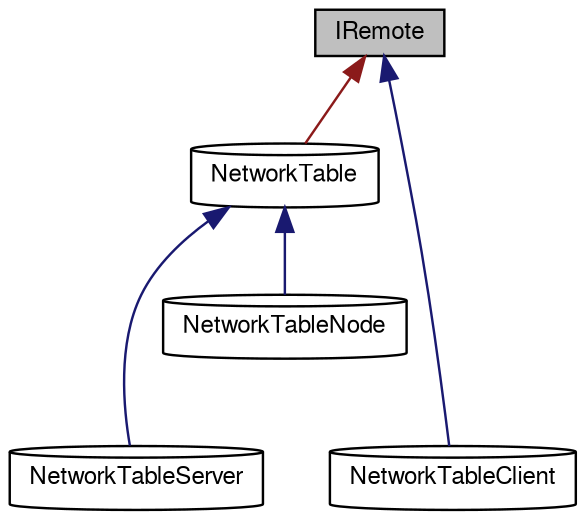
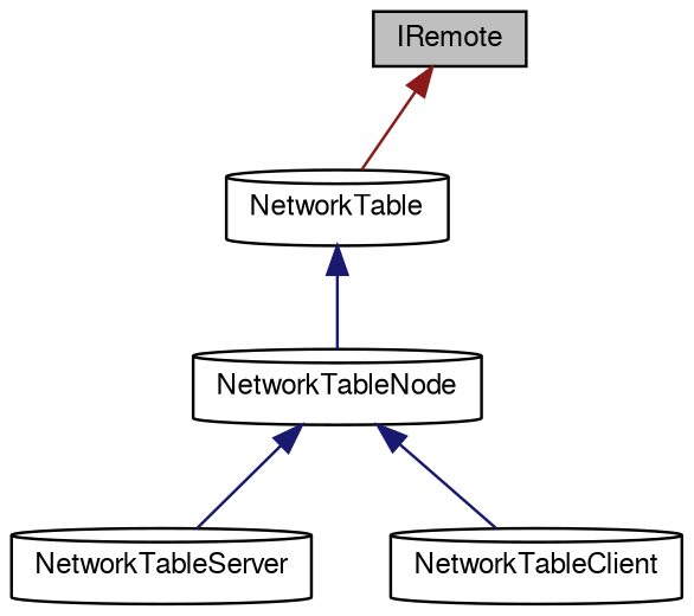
  digraph {
    node [color=black fontname=FreeSans fontsize=10 shape=cylinder]
    edge [color=midnightblue dir=back fontname=FreeSans fontsize=10 labelfontname=FreeSans labelfontsize=10 style=solid]
    n1 [fillcolor=grey75 fontcolor=black height=0.2 label=IRemote shape=box style=filled width=0.4]
    n2 [height=0.2 label=NetworkTable width=0.4]
    n3 [height=0.2 label=NetworkTableNode width=0.4]
    n4 [height=0.2 label=NetworkTableClient width=0.4]
    n5 [height=0.2 label=NetworkTableServer width=0.4]
    n1 -> n2 [color=firebrick4]
    n2 -> n3
-   n1 -> n4
-   n2 -> n5
+   n3 -> n4
+   n3 -> n5
  }
